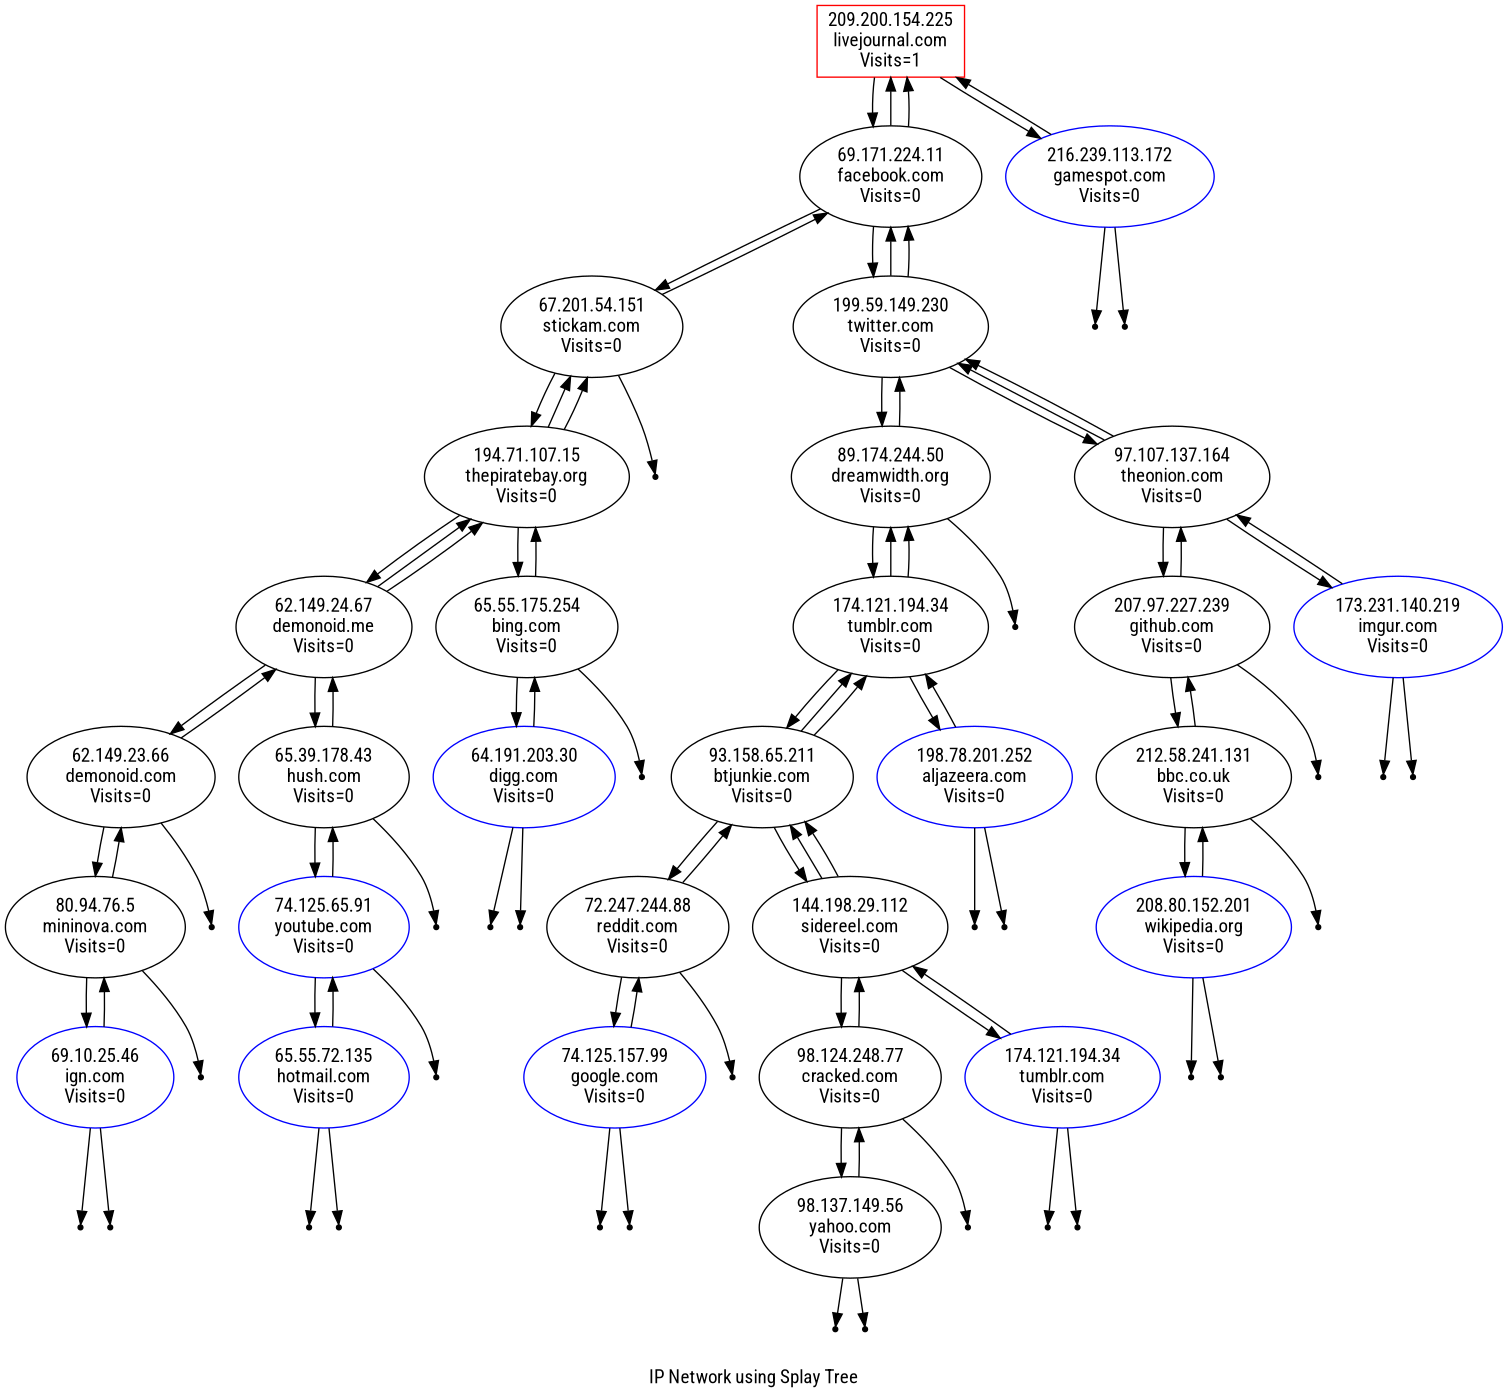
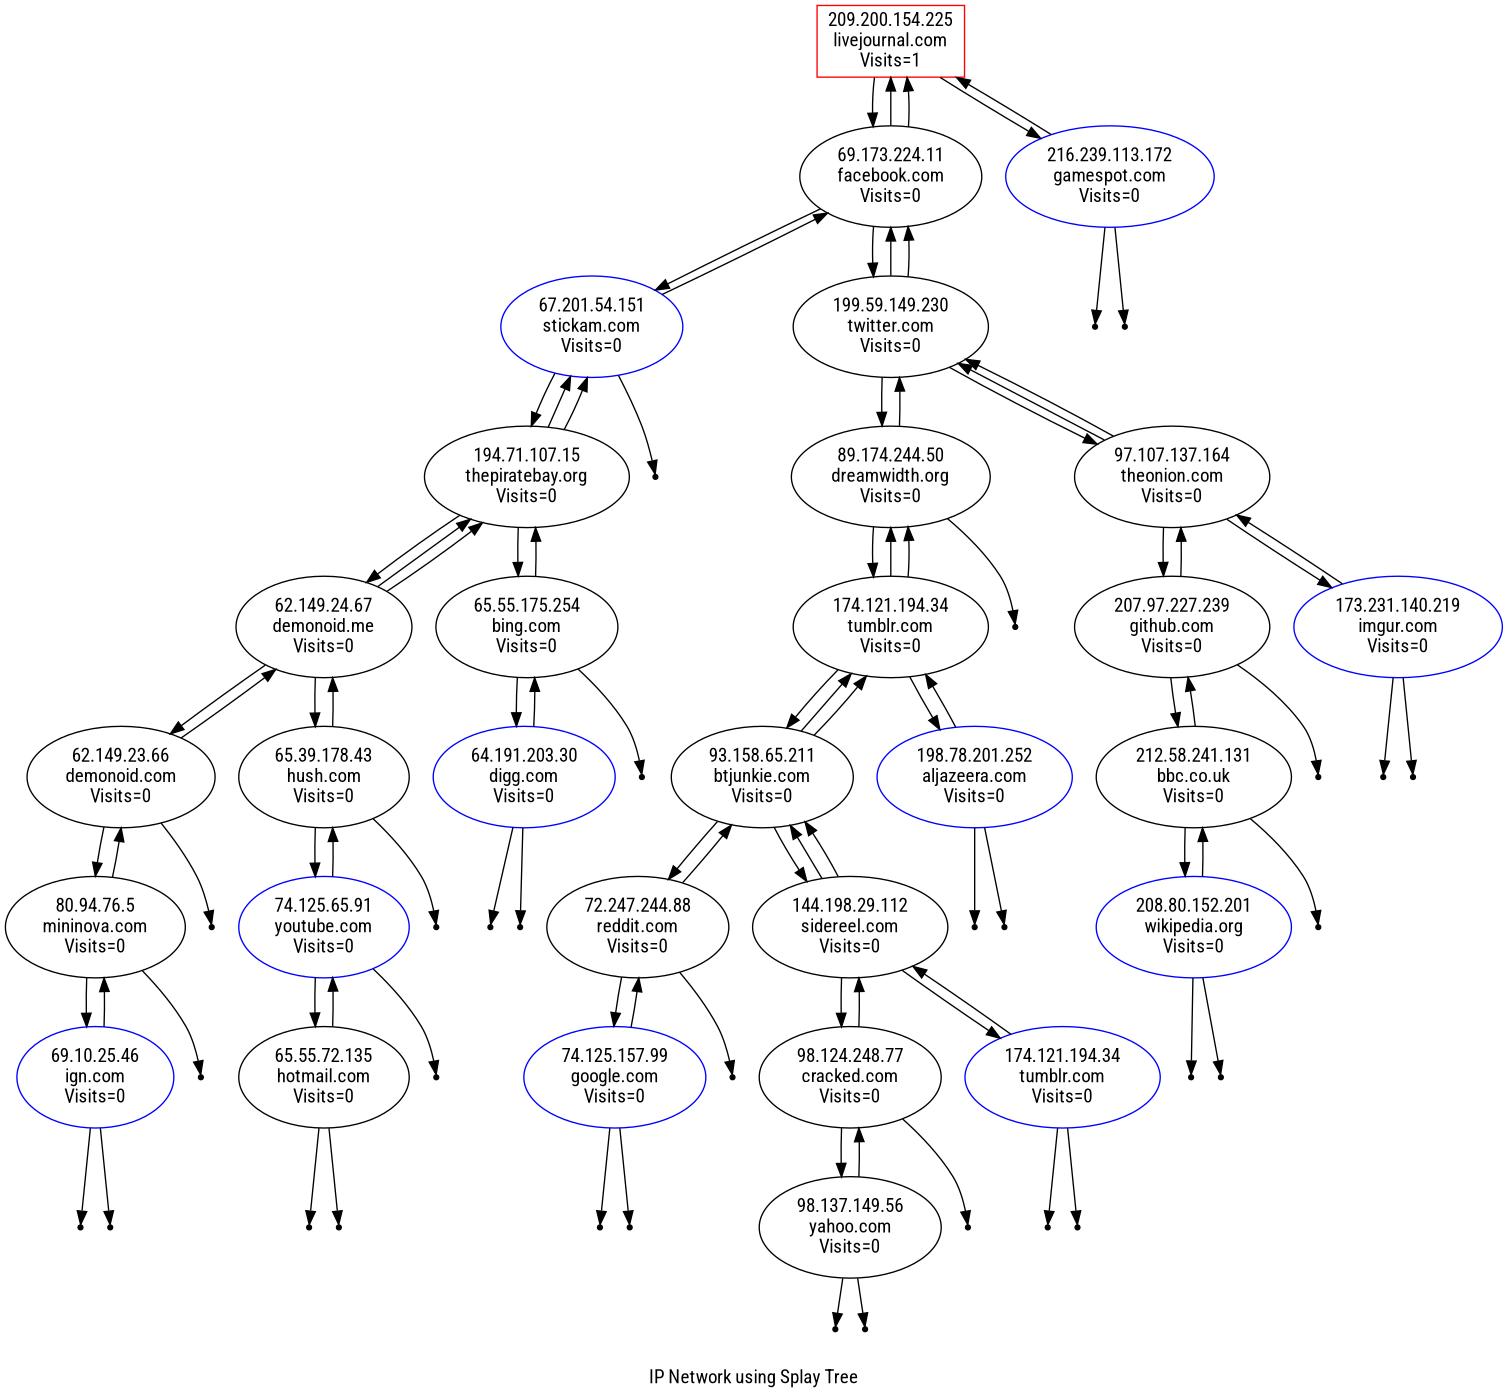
  digraph {
    fontname="Roboto Condensed"
    label="IP Network using Splay Tree"
    node [fontname="Roboto Condensed" shape=point]
    edge [fontname="Roboto Condensed"]
    n1 [color="#ff0000" label="209.200.154.225\nlivejournal.com\nVisits=1" shape=box]
-   n2 [label="69.171.224.11\nfacebook.com\nVisits=0" shape=""]
+   n2 [label="69.173.224.11\nfacebook.com\nVisits=0" shape=""]
    n3 [color=blue label="216.239.113.172\ngamespot.com\nVisits=0" shape=""]
-   n4 [label="67.201.54.151\nstickam.com\nVisits=0" shape=""]
+   n4 [label="67.201.54.151\nstickam.com\nVisits=0" color=blue shape=""]
    n5 [label="199.59.149.230\ntwitter.com\nVisits=0" shape=""]
    NULL1
    NULL2
    n8 [label="194.71.107.15\nthepiratebay.org\nVisits=0" shape=""]
    NULL3
    n10 [label="89.174.244.50\ndreamwidth.org\nVisits=0" shape=""]
    n11 [label="97.107.137.164\ntheonion.com\nVisits=0" shape=""]
    n12 [label="62.149.24.67\ndemonoid.me\nVisits=0" shape=""]
    n13 [label="65.55.175.254\nbing.com\nVisits=0" shape=""]
    n14 [label="62.149.23.66\ndemonoid.com\nVisits=0" shape=""]
    n15 [label="65.39.178.43\nhush.com\nVisits=0" shape=""]
    n16 [color=blue label="64.191.203.30\ndigg.com\nVisits=0" shape=""]
    NULL5
    n18 [label="80.94.76.5\nmininova.com\nVisits=0" shape=""]
    NULL9
    n20 [color=blue label="74.125.65.91\nyoutube.com\nVisits=0" shape=""]
    NULL10
    n22 [color=blue label="69.10.25.46\nign.com\nVisits=0" shape=""]
    NULL16
    NULL21
    NULL22
-   n26 [color=blue label="65.55.72.135\nhotmail.com\nVisits=0" shape=""]
+   n26 [color=black label="65.55.72.135\nhotmail.com\nVisits=0" shape=""]
    NULL17
    NULL23
    NULL24
    NULL11
    NULL12
    n32 [label="174.121.194.34\ntumblr.com\nVisits=0" shape=""]
    NULL4
    n34 [label="207.97.227.239\ngithub.com\nVisits=0" shape=""]
    n35 [color=blue label="173.231.140.219\nimgur.com\nVisits=0" shape=""]
    n36 [label="93.158.65.211\nbtjunkie.com\nVisits=0" shape=""]
    n37 [color=blue label="198.78.201.252\naljazeera.com\nVisits=0" shape=""]
    n38 [label="72.247.244.88\nreddit.com\nVisits=0" shape=""]
    n39 [label="144.198.29.112\nsidereel.com\nVisits=0" shape=""]
    NULL13
    NULL14
    n42 [color=blue label="74.125.157.99\ngoogle.com\nVisits=0" shape=""]
    NULL18
    n44 [label="98.124.248.77\ncracked.com\nVisits=0" shape=""]
    n45 [color=blue label="174.121.194.34\ntumblr.com\nVisits=0" shape=""]
    NULL25
    NULL26
    n48 [color=black label="98.137.149.56\nyahoo.com\nVisits=0" shape=""]
    NULL27
    NULL28
    NULL29
    NULL30
    NULL31
    n54 [label="212.58.241.131\nbbc.co.uk\nVisits=0" shape=""]
    NULL6
    NULL7
    NULL8
    n58 [color=blue label="208.80.152.201\nwikipedia.org\nVisits=0" shape=""]
    NULL15
    NULL19
    NULL20
    n1 -> n2
    n1 -> n3
    n2 -> n1
    n2 -> n1
    n2 -> n4
    n2 -> n5
    n3 -> n1
    n3 -> NULL1
    n3 -> NULL2
    n4 -> n2
    n4 -> n8
    n4 -> NULL3
    n5 -> n2
    n5 -> n2
    n5 -> n10
    n5 -> n11
    n8 -> n4
    n8 -> n4
    n8 -> n12
    n8 -> n13
    n10 -> n5
    n10 -> n32
    n10 -> NULL4
    n11 -> n5
    n11 -> n5
    n11 -> n34
    n11 -> n35
    n12 -> n8
    n12 -> n8
    n12 -> n14
    n12 -> n15
    n13 -> n8
    n13 -> n16
    n13 -> NULL5
    n14 -> n12
    n14 -> n18
    n14 -> NULL9
    n15 -> n12
    n15 -> n20
    n15 -> NULL10
    n16 -> n13
    n16 -> NULL11
    n16 -> NULL12
    n18 -> n14
    n18 -> n22
    n18 -> NULL16
    n20 -> n15
    n20 -> n26
    n20 -> NULL17
    n22 -> n18
    n22 -> NULL21
    n22 -> NULL22
    n26 -> n20
    n26 -> NULL23
    n26 -> NULL24
    n32 -> n10
    n32 -> n10
    n32 -> n36
    n32 -> n37
    n34 -> n11
    n34 -> n54
    n34 -> NULL6
    n35 -> n11
    n35 -> NULL7
    n35 -> NULL8
    n36 -> n32
    n36 -> n32
    n36 -> n38
    n36 -> n39
    n37 -> n32
    n37 -> NULL13
    n37 -> NULL14
    n38 -> n36
    n38 -> n42
    n38 -> NULL18
    n39 -> n36
    n39 -> n36
    n39 -> n44
    n39 -> n45
    n42 -> n38
    n42 -> NULL25
    n42 -> NULL26
    n44 -> n39
    n44 -> n48
    n44 -> NULL27
    n45 -> n39
    n45 -> NULL28
    n45 -> NULL29
    n48 -> n44
    n48 -> NULL30
    n48 -> NULL31
    n54 -> n34
    n54 -> n58
    n54 -> NULL15
    n58 -> n54
    n58 -> NULL19
    n58 -> NULL20
  }
